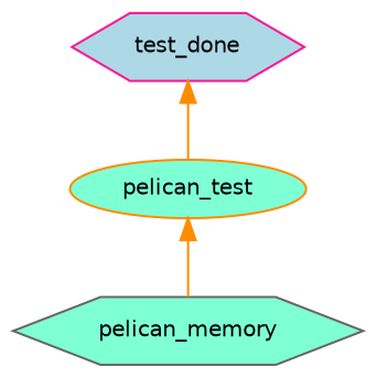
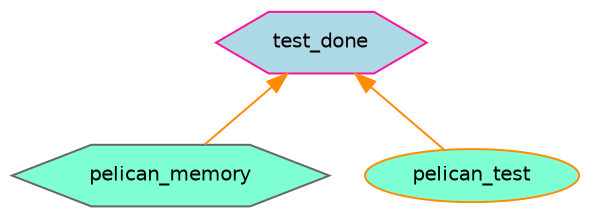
  digraph {
    rankdir=TB
    node [fillcolor=aquamarine fontname=Helvetica fontsize=10 shape=hexagon style=filled]
    edge [color=darkorange dir=back fontname=Helvetica fontsize=10 labelfontname=Helvetica labelfontsize=10 style=solid]
    n1 [color=deeppink fillcolor=lightblue fontcolor=black height=0.2 label=test_done width=0.4]
    n2 [color=gray40 height=0.2 label=pelican_memory width=0.4]
    n3 [color=darkorange height=0.2 label=pelican_test shape=ellipse width=0.4]
-   n3 -> n2
+   n1 -> n2
    n1 -> n3
  }
